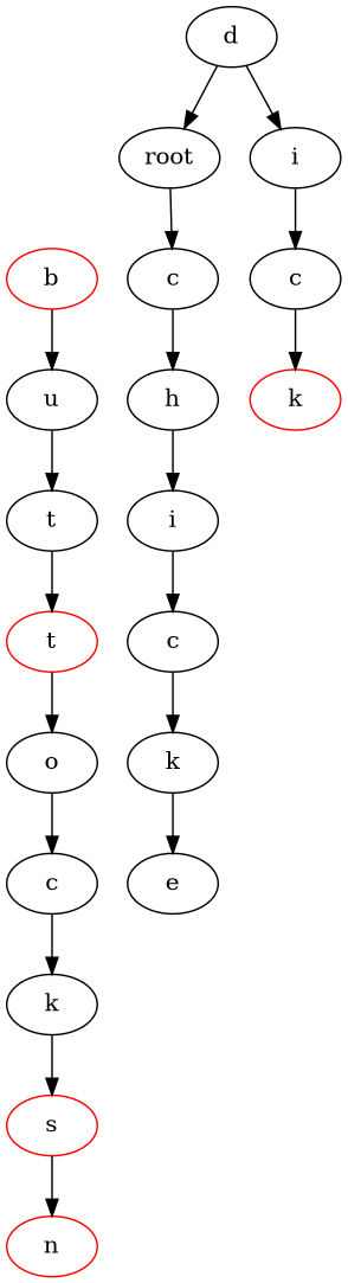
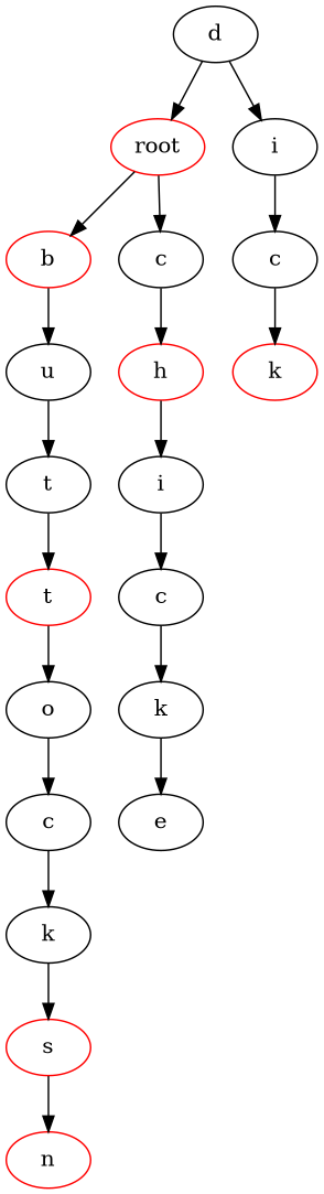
  digraph {
    node [color=black]
-   n1 [label=root]
+   n1 [color=red label=root]
    n2 [color=red label=b]
    n3 [label=c]
    n4 [label=u]
-   n5 [label=h]
+   n5 [color=red label=h]
    n6 [label=d]
    n7 [label=i]
    n8 [label=t]
    n9 [label=i]
    n10 [label=c]
    n11 [color=red label=t]
    n12 [label=o]
    n13 [label=c]
    n14 [label=k]
    n15 [color=red label=s]
    n16 [color=red label=n]
    n17 [label=c]
    n18 [label=k]
    n19 [label=e]
    n20 [color=red label=k]
+   n1 -> n2
    n1 -> n3
    n2 -> n4
    n3 -> n5
    n4 -> n8
    n5 -> n9
    n6 -> n1
    n6 -> n7
    n7 -> n10
    n8 -> n11
    n9 -> n17
    n10 -> n20
    n11 -> n12
    n12 -> n13
    n13 -> n14
    n14 -> n15
    n15 -> n16
    n17 -> n18
    n18 -> n19
  }
